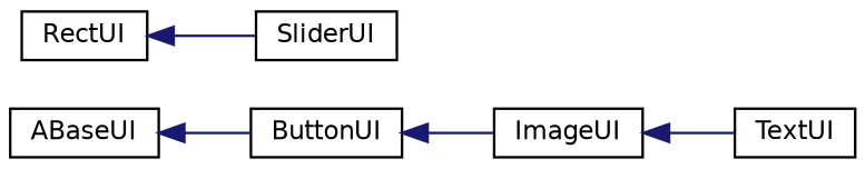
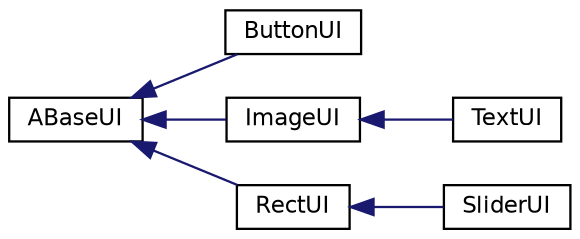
  digraph {
    rankdir=LR
    node [color=black fillcolor=white fontname=Helvetica fontsize=10 shape=record style=filled]
    edge [color=midnightblue dir=back fontname=Helvetica fontsize=10 labelfontname=Helvetica labelfontsize=10 style=solid]
    n1 [height=0.2 label=ABaseUI width=0.4]
    n2 [height=0.2 label=ButtonUI width=0.4]
    n3 [height=0.2 label=ImageUI width=0.4]
    n4 [height=0.2 label=RectUI width=0.4]
    n5 [height=0.2 label=TextUI width=0.4]
    n6 [height=0.2 label=SliderUI width=0.4]
    n1 -> n2
-   n2 -> n3
+   n1 -> n3
+   n1 -> n4
    n3 -> n5
    n4 -> n6
  }
